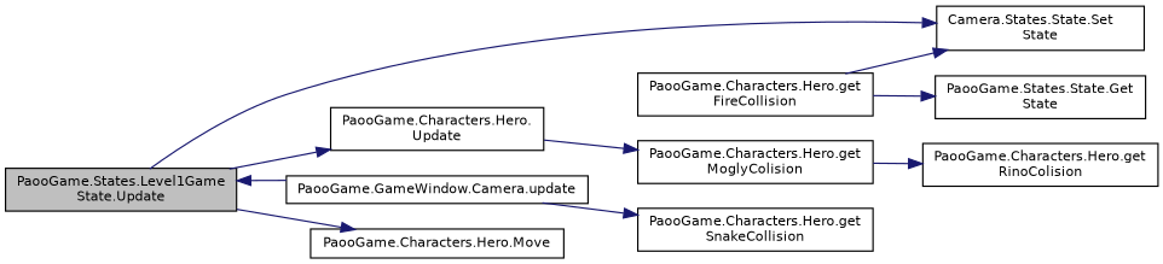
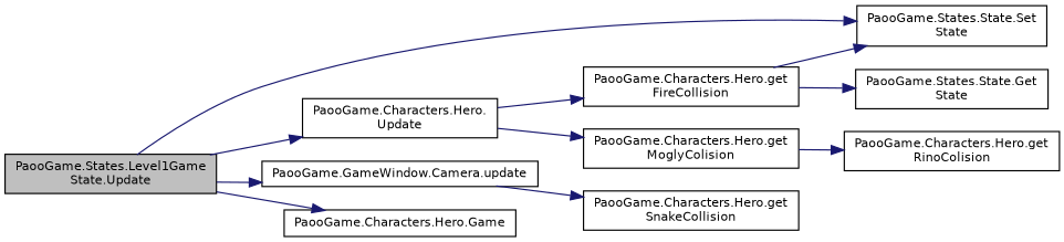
  digraph {
    rankdir=LR
    node [color=black fillcolor=white fontname=Helvetica fontsize=10 shape=record style=filled]
    edge [color=midnightblue fontname=Helvetica fontsize=10 labelfontname=Helvetica labelfontsize=10 style=solid]
    n1 [fillcolor=grey75 fontcolor=black height=0.2 label="PaooGame.States.Level1Game\lState.Update" width=0.4]
-   n2 [height=0.2 label="Camera.States.State.Set\lState" width=0.4]
+   n2 [height=0.2 label="PaooGame.States.State.Set\lState" width=0.4]
    n3 [height=0.2 label="PaooGame.Characters.Hero.\lUpdate" width=0.4]
    n4 [height=0.2 label="PaooGame.GameWindow.Camera.update" width=0.4]
-   n5 [height=0.2 label="PaooGame.Characters.Hero.Move" width=0.4]
+   n5 [height=0.2 label="PaooGame.Characters.Hero.Game" width=0.4]
    n6 [height=0.2 label="PaooGame.Characters.Hero.get\lFireCollision" width=0.4]
    n7 [height=0.2 label="PaooGame.Characters.Hero.get\lMoglyColision" width=0.4]
    n8 [height=0.2 label="PaooGame.Characters.Hero.get\lSnakeCollision" width=0.4]
    n9 [height=0.2 label="PaooGame.States.State.Get\lState" width=0.4]
    n10 [height=0.2 label="PaooGame.Characters.Hero.get\lRinoColision" width=0.4]
    n1 -> n2
    n1 -> n3
-   n4 -> n1
+   n1 -> n4
    n1 -> n5
+   n3 -> n6
    n3 -> n7
    n4 -> n8
    n6 -> n2
    n6 -> n9
    n7 -> n10
  }
